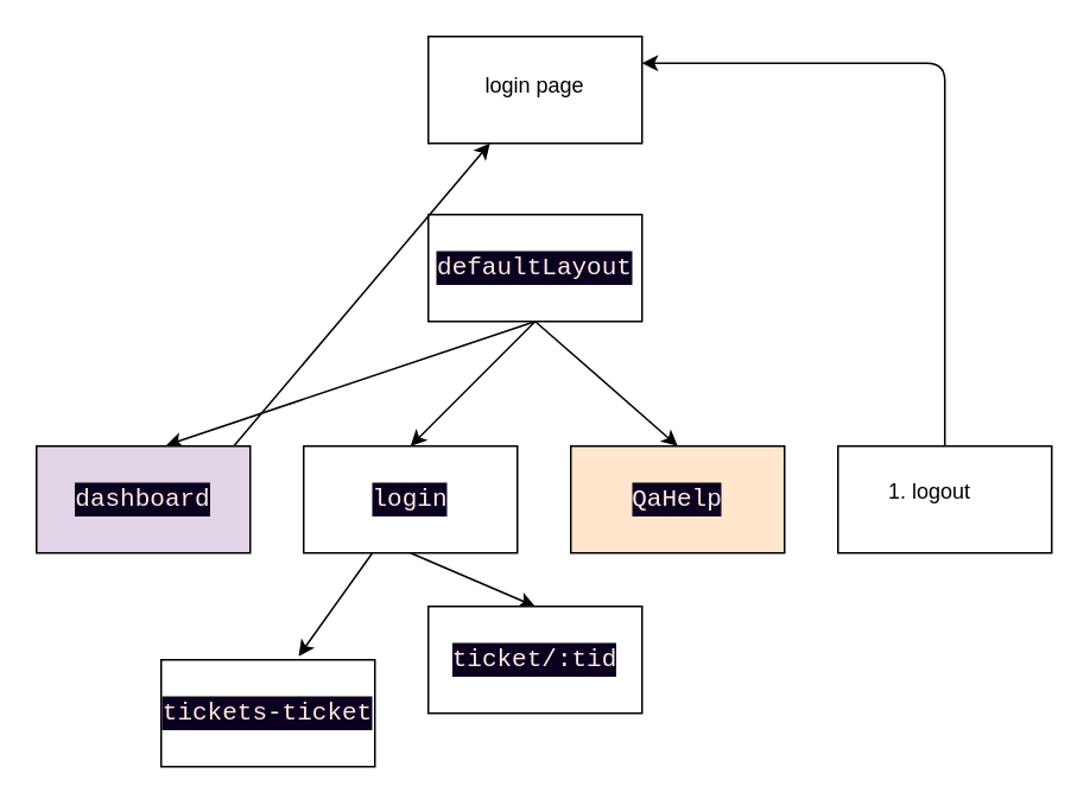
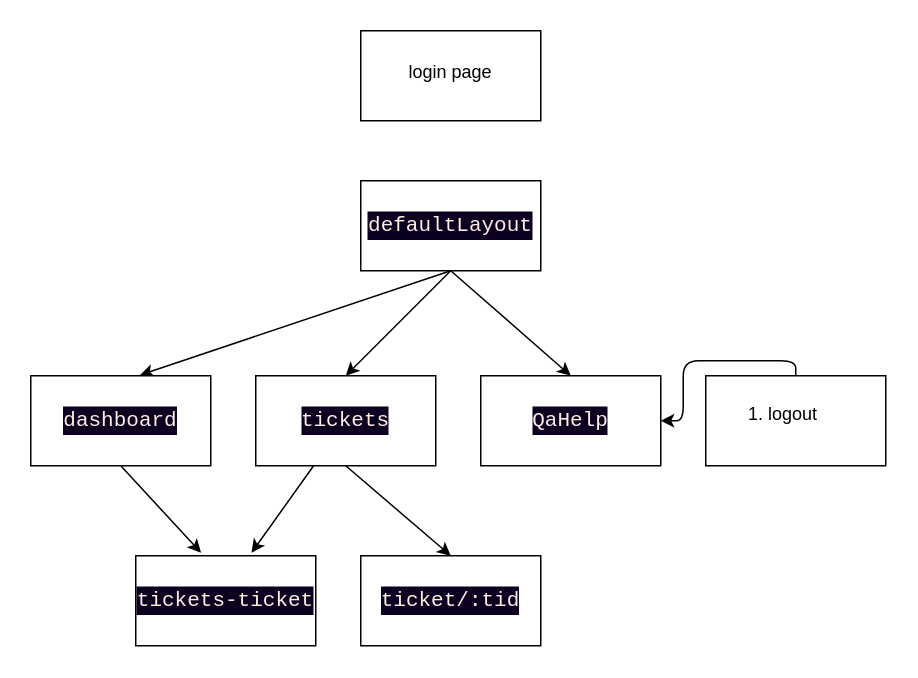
  <mxCell id="0" />
  <mxCell id="1" parent="0" />
  <mxCell id="2" value="&lt;br&gt;login page&lt;br&gt;" style="whiteSpace=wrap;html=1;verticalAlign=top;" vertex="1" parent="1"><mxGeometry x="240" y="20" width="120" height="60" as="geometry" /></mxCell>
  <mxCell id="3" style="edgeStyle=none;html=1;exitX=0.5;exitY=1;exitDx=0;exitDy=0;entryX=0.607;entryY=-0.007;entryDx=0;entryDy=0;entryPerimeter=0;" edge="1" parent="1" source="6" target="8"><mxGeometry relative="1" as="geometry" /></mxCell>
  <mxCell id="4" style="edgeStyle=none;html=1;exitX=0.5;exitY=1;exitDx=0;exitDy=0;entryX=0.5;entryY=0;entryDx=0;entryDy=0;" edge="1" parent="1" source="6" target="11"><mxGeometry relative="1" as="geometry" /></mxCell>
  <mxCell id="5" style="edgeStyle=none;html=1;exitX=0.5;exitY=1;exitDx=0;exitDy=0;entryX=0.5;entryY=0;entryDx=0;entryDy=0;" edge="1" parent="1" source="6" target="12"><mxGeometry relative="1" as="geometry" /></mxCell>
  <mxCell id="6" value="&lt;br&gt;&lt;div style=&quot;color: rgb(219, 212, 250); background-color: rgb(12, 0, 32); font-family: Consolas, &amp;quot;Courier New&amp;quot;, monospace; font-weight: normal; font-size: 14px; line-height: 19px;&quot;&gt;&lt;div&gt;&lt;span style=&quot;color: #ffece3;&quot;&gt;defaultLayo&lt;/span&gt;&lt;span style=&quot;color: rgb(255, 236, 227);&quot;&gt;ut&lt;/span&gt;&lt;/div&gt;&lt;/div&gt;&lt;br&gt;" style="whiteSpace=wrap;html=1;verticalAlign=top;" vertex="1" parent="1"><mxGeometry x="240" y="120" width="120" height="60" as="geometry" /></mxCell>
- <mxCell id="7" style="edgeStyle=none;html=1;exitX=0.5;exitY=1;exitDx=0;exitDy=0;" edge="1" parent="1" source="8" target="2"><mxGeometry relative="1" as="geometry" /></mxCell>
- <mxCell id="8" value="&#10;&lt;div style=&quot;color: rgb(219, 212, 250); background-color: rgb(12, 0, 32); font-family: Consolas, &amp;quot;Courier New&amp;quot;, monospace; font-weight: normal; font-size: 14px; line-height: 19px;&quot;&gt;&lt;div&gt;&lt;span style=&quot;color: #ffece3;&quot;&gt;dashboard&lt;/span&gt;&lt;/div&gt;&lt;/div&gt;&#10;&#10;" style="whiteSpace=wrap;html=1;verticalAlign=top;fillColor=#e1d5e7;" vertex="1" parent="1"><mxGeometry x="20" y="250" width="120" height="60" as="geometry" /></mxCell>
+ <mxCell id="7" style="edgeStyle=none;html=1;exitX=0.5;exitY=1;exitDx=0;exitDy=0;entryX=0.363;entryY=-0.033;entryDx=0;entryDy=0;entryPerimeter=0;" edge="1" parent="1" source="8" target="15"><mxGeometry relative="1" as="geometry" /></mxCell>
+ <mxCell id="8" value="&#10;&lt;div style=&quot;color: rgb(219, 212, 250); background-color: rgb(12, 0, 32); font-family: Consolas, &amp;quot;Courier New&amp;quot;, monospace; font-weight: normal; font-size: 14px; line-height: 19px;&quot;&gt;&lt;div&gt;&lt;span style=&quot;color: #ffece3;&quot;&gt;dashboard&lt;/span&gt;&lt;/div&gt;&lt;/div&gt;&#10;&#10;" style="whiteSpace=wrap;html=1;verticalAlign=top;" vertex="1" parent="1"><mxGeometry x="20" y="250" width="120" height="60" as="geometry" /></mxCell>
  <mxCell id="9" style="edgeStyle=none;html=1;entryX=0.643;entryY=-0.033;entryDx=0;entryDy=0;entryPerimeter=0;" edge="1" parent="1" source="11" target="15"><mxGeometry relative="1" as="geometry" /></mxCell>
  <mxCell id="10" style="edgeStyle=none;html=1;exitX=0.5;exitY=1;exitDx=0;exitDy=0;entryX=0.5;entryY=0;entryDx=0;entryDy=0;" edge="1" parent="1" source="11" target="16"><mxGeometry relative="1" as="geometry" /></mxCell>
- <mxCell id="11" value="&#10;&lt;div style=&quot;color: rgb(219, 212, 250); background-color: rgb(12, 0, 32); font-family: Consolas, &amp;quot;Courier New&amp;quot;, monospace; font-weight: normal; font-size: 14px; line-height: 19px;&quot;&gt;&lt;div&gt;&lt;span style=&quot;color: #ffece3;&quot;&gt;login&lt;/span&gt;&lt;/div&gt;&lt;/div&gt;&#10;&#10;" style="whiteSpace=wrap;html=1;verticalAlign=top;" vertex="1" parent="1"><mxGeometry x="170" y="250" width="120" height="60" as="geometry" /></mxCell>
- <mxCell id="12" value="&#10;&lt;div style=&quot;color: rgb(219, 212, 250); background-color: rgb(12, 0, 32); font-family: Consolas, &amp;quot;Courier New&amp;quot;, monospace; font-weight: normal; font-size: 14px; line-height: 19px;&quot;&gt;&lt;div&gt;&lt;span style=&quot;color: #ffece3;&quot;&gt;QaHelp&lt;/span&gt;&lt;/div&gt;&lt;/div&gt;&#10;&#10;" style="whiteSpace=wrap;html=1;verticalAlign=top;fillColor=#ffe6cc;" vertex="1" parent="1"><mxGeometry x="320" y="250" width="120" height="60" as="geometry" /></mxCell>
- <mxCell id="13" style="edgeStyle=orthogonalEdgeStyle;html=1;exitX=0.5;exitY=0;exitDx=0;exitDy=0;entryX=1;entryY=0.25;entryDx=0;entryDy=0;" edge="1" parent="1" source="14" target="2"><mxGeometry relative="1" as="geometry" /></mxCell>
+ <mxCell id="11" value="&#10;&lt;div style=&quot;color: rgb(219, 212, 250); background-color: rgb(12, 0, 32); font-family: Consolas, &amp;quot;Courier New&amp;quot;, monospace; font-weight: normal; font-size: 14px; line-height: 19px;&quot;&gt;&lt;div&gt;&lt;span style=&quot;color: #ffece3;&quot;&gt;tickets&lt;/span&gt;&lt;/div&gt;&lt;/div&gt;&#10;&#10;" style="whiteSpace=wrap;html=1;verticalAlign=top;" vertex="1" parent="1"><mxGeometry x="170" y="250" width="120" height="60" as="geometry" /></mxCell>
+ <mxCell id="12" value="&#10;&lt;div style=&quot;color: rgb(219, 212, 250); background-color: rgb(12, 0, 32); font-family: Consolas, &amp;quot;Courier New&amp;quot;, monospace; font-weight: normal; font-size: 14px; line-height: 19px;&quot;&gt;&lt;div&gt;&lt;span style=&quot;color: #ffece3;&quot;&gt;QaHelp&lt;/span&gt;&lt;/div&gt;&lt;/div&gt;&#10;&#10;" style="whiteSpace=wrap;html=1;verticalAlign=top;" vertex="1" parent="1"><mxGeometry x="320" y="250" width="120" height="60" as="geometry" /></mxCell>
+ <mxCell id="13" style="edgeStyle=orthogonalEdgeStyle;html=1;exitX=0.5;exitY=0;exitDx=0;exitDy=0;" edge="1" parent="1" source="14" target="12"><mxGeometry relative="1" as="geometry" /></mxCell>
  <mxCell id="14" value="&lt;div style=&quot;&quot;&gt;&lt;ol&gt;&lt;li style=&quot;&quot;&gt;&lt;span style=&quot;background-color: initial;&quot;&gt;logout&lt;/span&gt;&lt;/li&gt;&lt;/ol&gt;&lt;/div&gt;" style="whiteSpace=wrap;html=1;verticalAlign=top;align=left;" vertex="1" parent="1"><mxGeometry x="470" y="250" width="120" height="60" as="geometry" /></mxCell>
  <mxCell id="15" value="&#10;&lt;div style=&quot;color: rgb(219, 212, 250); background-color: rgb(12, 0, 32); font-family: Consolas, &amp;quot;Courier New&amp;quot;, monospace; font-weight: normal; font-size: 14px; line-height: 19px;&quot;&gt;&lt;div&gt;&lt;span style=&quot;color: #ffece3;&quot;&gt;tickets-ticket&lt;/span&gt;&lt;/div&gt;&lt;/div&gt;&#10;&#10;" style="whiteSpace=wrap;html=1;verticalAlign=top;" vertex="1" parent="1"><mxGeometry x="90" y="370" width="120" height="60" as="geometry" /></mxCell>
- <mxCell id="16" value="&lt;div style=&quot;color: rgb(219, 212, 250); background-color: rgb(12, 0, 32); font-family: Consolas, &amp;quot;Courier New&amp;quot;, monospace; font-size: 14px; line-height: 19px;&quot;&gt;&lt;span style=&quot;color: #ffece3;&quot;&gt;ticket/:tid&lt;/span&gt;&lt;/div&gt;" style="whiteSpace=wrap;html=1;verticalAlign=middle;" vertex="1" parent="1"><mxGeometry x="240" y="340" width="120" height="60" as="geometry" /></mxCell>
+ <mxCell id="16" value="&lt;div style=&quot;color: rgb(219, 212, 250); background-color: rgb(12, 0, 32); font-family: Consolas, &amp;quot;Courier New&amp;quot;, monospace; font-size: 14px; line-height: 19px;&quot;&gt;&lt;span style=&quot;color: #ffece3;&quot;&gt;ticket/:tid&lt;/span&gt;&lt;/div&gt;" style="whiteSpace=wrap;html=1;verticalAlign=middle;" vertex="1" parent="1"><mxGeometry x="240" y="370" width="120" height="60" as="geometry" /></mxCell>
